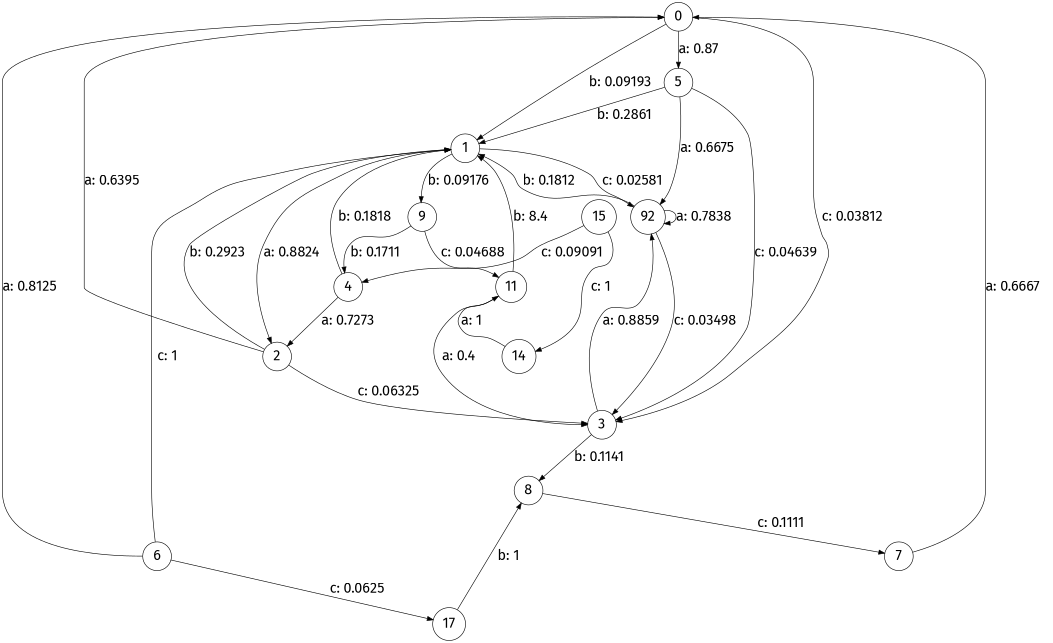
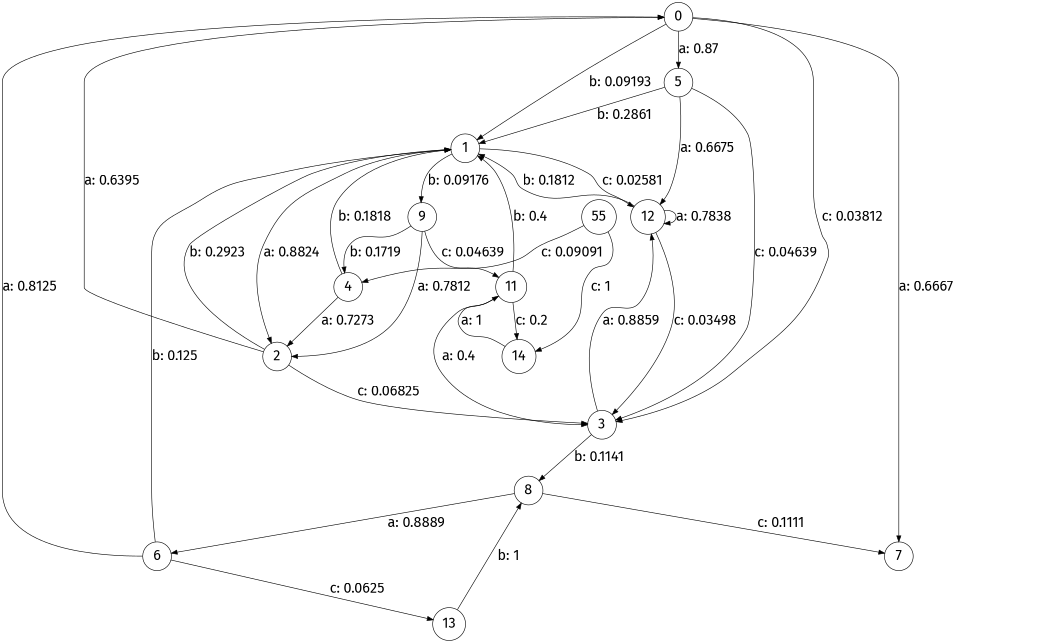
  digraph {
    fontname="Fira Sans"
    node [fontname="Fira Sans" fontsize=24 shape=circle]
    edge [fontname="Fira Sans" fontsize=24]
    0
    5
    1
    3
-   12 [label=92]
+   12
    2
    9
    8
    4
    11
    6
    7
    14
-   13 [label=17]
-   15
+   13
+   15 [label=55]
    0 -> 5 [label="a: 0.87     "]
    0 -> 1 [label="b: 0.09193  "]
    0 -> 3 [label="c: 0.03812  "]
    5 -> 1 [label="b: 0.2861   "]
    5 -> 3 [label="c: 0.04639  "]
    5 -> 12 [label="a: 0.6675   "]
    1 -> 12 [label="c: 0.02581  "]
    1 -> 2 [label="a: 0.8824   "]
    1 -> 9 [label="b: 0.09176  "]
    3 -> 12 [label="a: 0.8859   "]
    3 -> 8 [label="b: 0.1141   "]
    12 -> 1 [label="b: 0.1812   "]
    12 -> 3 [label="c: 0.03498  "]
    12 -> 12 [label="a: 0.7838   "]
    2 -> 0 [label="a: 0.6395   "]
    2 -> 1 [label="b: 0.2923   "]
-   2 -> 3 [label="c: 0.06325  "]
-   9 -> 4 [label="b: 0.1711   "]
-   9 -> 11 [label="c: 0.04688  "]
+   2 -> 3 [label="c: 0.06825  "]
+   9 -> 2 [label="a: 0.7812   "]
+   9 -> 4 [label="b: 0.1719   "]
+   9 -> 11 [label="c: 0.04639  "]
+   8 -> 6 [label="a: 0.8889   "]
    8 -> 7 [label="c: 0.1111   "]
    4 -> 1 [label="b: 0.1818   "]
    4 -> 2 [label="a: 0.7273   "]
-   11 -> 1 [label="b: 8.4      "]
+   11 -> 1 [label="b: 0.4      "]
    11 -> 3 [label="a: 0.4      "]
+   11 -> 14 [label="c: 0.2      "]
    6 -> 0 [label="a: 0.8125   "]
-   6 -> 1 [label="c: 1        "]
+   6 -> 1 [label="b: 0.125    "]
    6 -> 13 [label="c: 0.0625   "]
-   7 -> 0 [label="a: 0.6667   "]
+   0 -> 7 [label="a: 0.6667   "]
    14 -> 11 [label="a: 1        "]
    13 -> 8 [label="b: 1        "]
    15 -> 4 [label="c: 0.09091  "]
    15 -> 14 [label="c: 1        "]
  }
